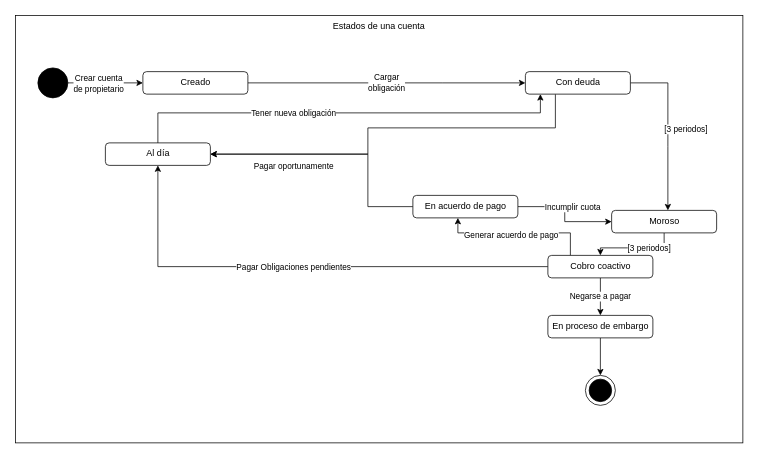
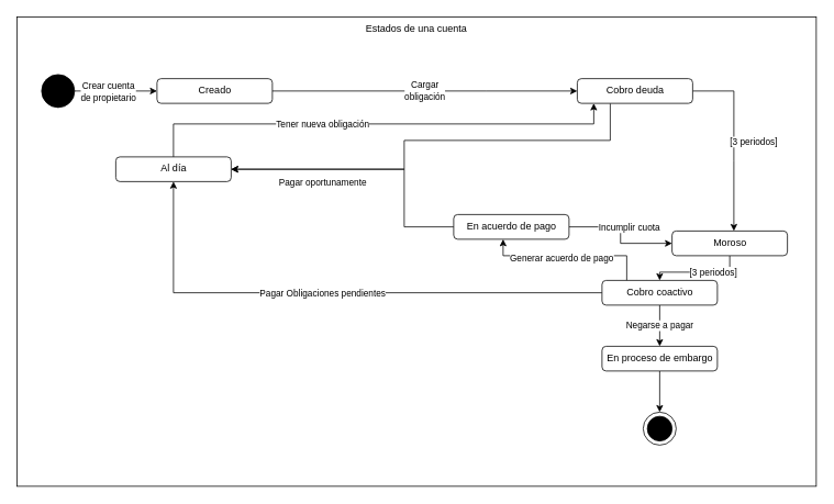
  <mxCell id="0" />
  <mxCell id="1" parent="0" />
  <mxCell id="2" value="Estados de una cuenta" style="rounded=0;whiteSpace=wrap;html=1;verticalAlign=top;" parent="1" vertex="1"><mxGeometry x="20" y="20" width="970" height="570" as="geometry" /></mxCell>
  <mxCell id="3" value="Cargar &lt;br&gt;obligación" style="edgeStyle=orthogonalEdgeStyle;rounded=0;orthogonalLoop=1;jettySize=auto;html=1;" parent="1" source="4" target="16" edge="1"><mxGeometry relative="1" as="geometry"><mxPoint as="offset" /><Array as="points"><mxPoint x="590" y="110" /><mxPoint x="590" y="110" /></Array></mxGeometry></mxCell>
  <mxCell id="4" value="Creado" style="html=1;align=center;verticalAlign=top;rounded=1;absoluteArcSize=1;arcSize=10;dashed=0;" parent="1" vertex="1"><mxGeometry x="190" y="95" width="140" height="30" as="geometry" /></mxCell>
  <mxCell id="5" value="" style="edgeStyle=orthogonalEdgeStyle;rounded=0;orthogonalLoop=1;jettySize=auto;html=1;" parent="1" source="7" target="4" edge="1"><mxGeometry relative="1" as="geometry" /></mxCell>
  <mxCell id="6" value="Crear cuenta &lt;br&gt;de propietario" style="edgeLabel;html=1;align=center;verticalAlign=middle;resizable=0;points=[];rotation=0;" parent="5" vertex="1" connectable="0"><mxGeometry x="-0.2" relative="1" as="geometry"><mxPoint as="offset" /></mxGeometry></mxCell>
  <mxCell id="7" value="" style="shape=ellipse;html=1;fillColor=#000000;fontSize=18;fontColor=#ffffff;" parent="1" vertex="1"><mxGeometry x="50" y="90" width="40" height="40" as="geometry" /></mxCell>
  <mxCell id="8" value="" style="shape=mxgraph.sysml.actFinal;html=1;verticalLabelPosition=bottom;labelBackgroundColor=#ffffff;verticalAlign=top;" parent="1" vertex="1"><mxGeometry x="780" y="500" width="40" height="40" as="geometry" /></mxCell>
  <mxCell id="9" style="edgeStyle=orthogonalEdgeStyle;rounded=0;orthogonalLoop=1;jettySize=auto;html=1;" parent="1" source="16" target="13" edge="1"><mxGeometry relative="1" as="geometry"><Array as="points"><mxPoint x="740" y="170" /><mxPoint x="490" y="170" /><mxPoint x="490" y="205" /></Array></mxGeometry></mxCell>
  <mxCell id="10" value="Pagar oportunamente" style="edgeLabel;html=1;align=center;verticalAlign=middle;resizable=0;points=[];" parent="9" vertex="1" connectable="0"><mxGeometry x="-0.089" y="3" relative="1" as="geometry"><mxPoint x="-149" y="47" as="offset" /></mxGeometry></mxCell>
  <mxCell id="11" style="edgeStyle=orthogonalEdgeStyle;rounded=0;orthogonalLoop=1;jettySize=auto;html=1;" parent="1" source="13" target="16" edge="1"><mxGeometry relative="1" as="geometry"><Array as="points"><mxPoint x="210" y="150" /><mxPoint x="720" y="150" /></Array></mxGeometry></mxCell>
  <mxCell id="12" value="Tener nueva obligación" style="edgeLabel;html=1;align=center;verticalAlign=middle;resizable=0;points=[];" parent="11" vertex="1" connectable="0"><mxGeometry x="0.099" y="1" relative="1" as="geometry"><mxPoint x="-96" as="offset" /></mxGeometry></mxCell>
  <mxCell id="13" value="Al día" style="html=1;align=center;verticalAlign=top;rounded=1;absoluteArcSize=1;arcSize=10;dashed=0;" parent="1" vertex="1"><mxGeometry x="140" y="190" width="140" height="30" as="geometry" /></mxCell>
  <mxCell id="14" value="" style="edgeStyle=orthogonalEdgeStyle;rounded=0;orthogonalLoop=1;jettySize=auto;html=1;" parent="1" source="16" target="19" edge="1"><mxGeometry relative="1" as="geometry"><Array as="points"><mxPoint x="890" y="195" /><mxPoint x="890" y="195" /></Array></mxGeometry></mxCell>
  <mxCell id="15" value="[3 periodos]" style="edgeLabel;html=1;align=center;verticalAlign=middle;resizable=0;points=[];" parent="14" vertex="1" connectable="0"><mxGeometry x="-0.434" y="4" relative="1" as="geometry"><mxPoint x="19" y="49" as="offset" /></mxGeometry></mxCell>
- <mxCell id="16" value="Con deuda" style="html=1;align=center;verticalAlign=top;rounded=1;absoluteArcSize=1;arcSize=10;dashed=0;" parent="1" vertex="1"><mxGeometry x="700" y="95" width="140" height="30" as="geometry" /></mxCell>
+ <mxCell id="16" value="Cobro deuda" style="html=1;align=center;verticalAlign=top;rounded=1;absoluteArcSize=1;arcSize=10;dashed=0;" parent="1" vertex="1"><mxGeometry x="700" y="95" width="140" height="30" as="geometry" /></mxCell>
  <mxCell id="17" value="" style="edgeStyle=orthogonalEdgeStyle;rounded=0;orthogonalLoop=1;jettySize=auto;html=1;" parent="1" source="19" target="29" edge="1"><mxGeometry relative="1" as="geometry" /></mxCell>
  <mxCell id="18" value="[3 periodos]" style="edgeLabel;html=1;align=center;verticalAlign=middle;resizable=0;points=[];" parent="17" vertex="1" connectable="0"><mxGeometry x="-0.286" y="-1" relative="1" as="geometry"><mxPoint as="offset" /></mxGeometry></mxCell>
  <mxCell id="19" value="Moroso" style="html=1;align=center;verticalAlign=top;rounded=1;absoluteArcSize=1;arcSize=10;dashed=0;" parent="1" vertex="1"><mxGeometry x="815" y="280" width="140" height="30" as="geometry" /></mxCell>
  <mxCell id="20" value="" style="edgeStyle=orthogonalEdgeStyle;rounded=0;orthogonalLoop=1;jettySize=auto;html=1;" parent="1" source="23" target="19" edge="1"><mxGeometry relative="1" as="geometry" /></mxCell>
  <mxCell id="21" value="Incumplir cuota" style="edgeLabel;html=1;align=center;verticalAlign=middle;resizable=0;points=[];" parent="20" vertex="1" connectable="0"><mxGeometry x="-0.343" y="3" relative="1" as="geometry"><mxPoint x="24" y="3" as="offset" /></mxGeometry></mxCell>
  <mxCell id="22" style="edgeStyle=orthogonalEdgeStyle;rounded=0;orthogonalLoop=1;jettySize=auto;html=1;entryX=1;entryY=0.5;entryDx=0;entryDy=0;" parent="1" source="23" target="13" edge="1"><mxGeometry relative="1" as="geometry"><Array as="points"><mxPoint x="490" y="275" /><mxPoint x="490" y="205" /></Array></mxGeometry></mxCell>
  <mxCell id="23" value="En acuerdo de pago" style="html=1;align=center;verticalAlign=top;rounded=1;absoluteArcSize=1;arcSize=10;dashed=0;" parent="1" vertex="1"><mxGeometry x="550" y="260" width="140" height="30" as="geometry" /></mxCell>
  <mxCell id="24" style="edgeStyle=orthogonalEdgeStyle;rounded=0;orthogonalLoop=1;jettySize=auto;html=1;" parent="1" source="29" target="13" edge="1"><mxGeometry relative="1" as="geometry" /></mxCell>
  <mxCell id="25" value="Pagar Obligaciones pendientes" style="edgeLabel;html=1;align=center;verticalAlign=middle;resizable=0;points=[];" parent="24" vertex="1" connectable="0"><mxGeometry x="0.218" y="-2" relative="1" as="geometry"><mxPoint x="59" y="2" as="offset" /></mxGeometry></mxCell>
  <mxCell id="26" style="edgeStyle=orthogonalEdgeStyle;rounded=0;orthogonalLoop=1;jettySize=auto;html=1;" parent="1" source="29" target="23" edge="1"><mxGeometry relative="1" as="geometry"><Array as="points"><mxPoint x="760" y="310" /><mxPoint x="610" y="310" /></Array></mxGeometry></mxCell>
  <mxCell id="27" value="Generar acuerdo de pago" style="edgeLabel;html=1;align=center;verticalAlign=middle;resizable=0;points=[];" parent="26" vertex="1" connectable="0"><mxGeometry x="-0.17" y="2" relative="1" as="geometry"><mxPoint x="-27" as="offset" /></mxGeometry></mxCell>
  <mxCell id="28" value="Negarse a pagar" style="edgeStyle=orthogonalEdgeStyle;rounded=0;orthogonalLoop=1;jettySize=auto;html=1;" parent="1" source="29" target="31" edge="1"><mxGeometry relative="1" as="geometry" /></mxCell>
  <mxCell id="29" value="Cobro coactivo" style="html=1;align=center;verticalAlign=top;rounded=1;absoluteArcSize=1;arcSize=10;dashed=0;" parent="1" vertex="1"><mxGeometry x="730" y="340" width="140" height="30" as="geometry" /></mxCell>
  <mxCell id="30" value="" style="edgeStyle=orthogonalEdgeStyle;rounded=0;orthogonalLoop=1;jettySize=auto;html=1;" parent="1" source="31" target="8" edge="1"><mxGeometry relative="1" as="geometry" /></mxCell>
  <mxCell id="31" value="En proceso de embargo" style="html=1;align=center;verticalAlign=top;rounded=1;absoluteArcSize=1;arcSize=10;dashed=0;" parent="1" vertex="1"><mxGeometry x="730" y="420" width="140" height="30" as="geometry" /></mxCell>
